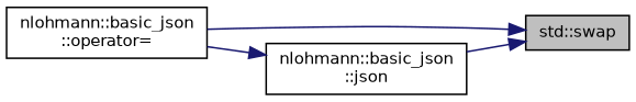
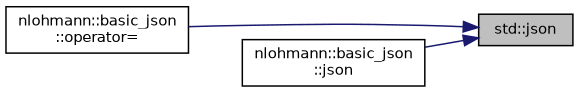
  digraph {
    rankdir=RL
    node [color=black fillcolor=white fontname=Helvetica fontsize=10 shape=record style=filled]
    edge [color=midnightblue dir=back fontname=Helvetica fontsize=10 labelfontname=Helvetica labelfontsize=10 style=solid]
-   n1 [fillcolor=grey75 fontcolor=black height=0.2 label="std::swap" width=0.4]
+   n1 [fillcolor=grey75 fontcolor=black height=0.2 label="std::json" width=0.4]
    n2 [height=0.2 label="nlohmann::basic_json\l::operator=" width=0.4]
    n3 [height=0.2 label="nlohmann::basic_json\l::json" width=0.4]
    n1 -> n2
    n1 -> n3
-   n3 -> n2
  }
